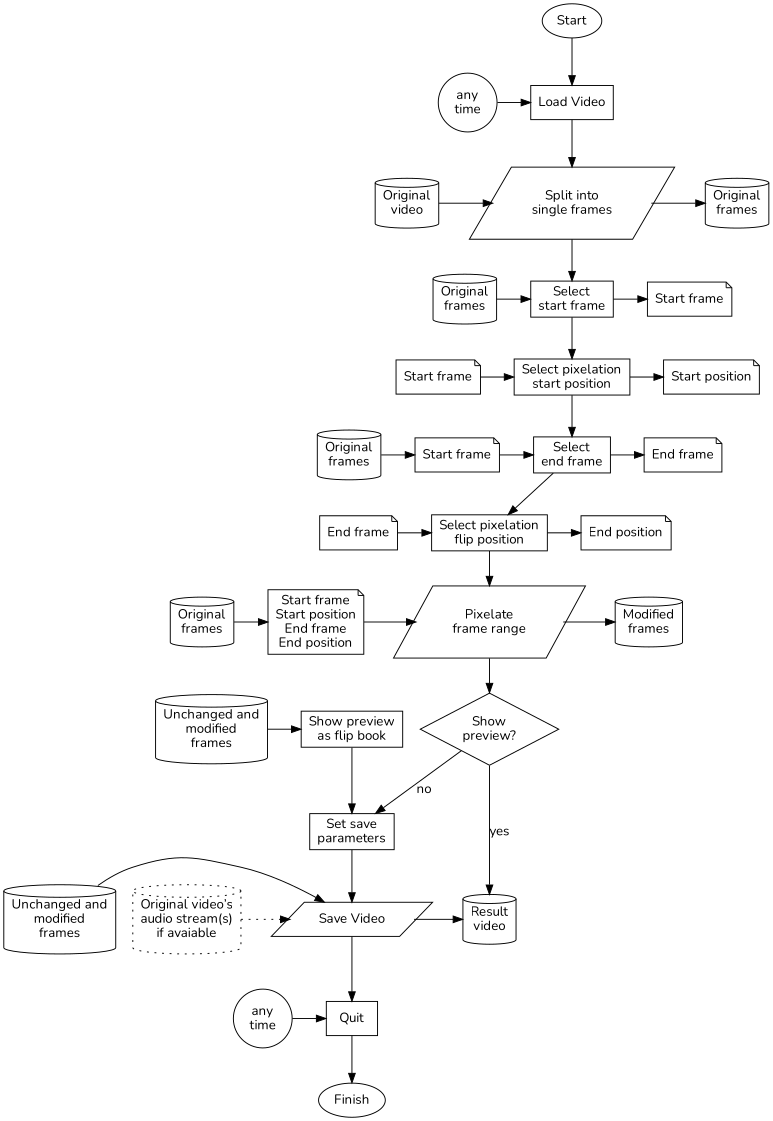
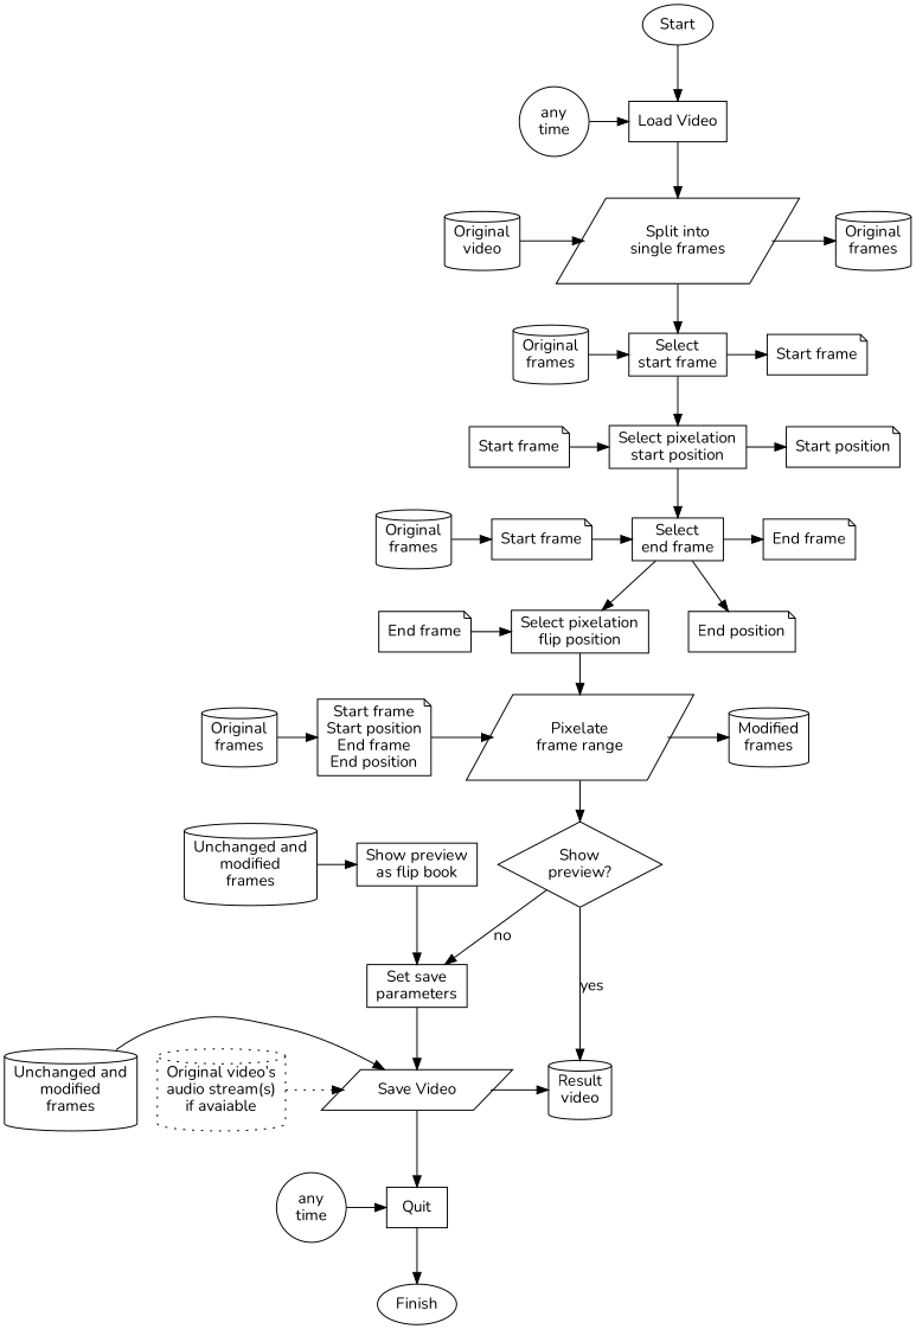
  digraph {
    fontname=Nunito
    node [fontname=Nunito shape=cylinder]
    edge [fontname=Nunito]
    n1 [label="Split into\nsingle frames" shape=parallelogram]
    n2 [label="Original\nvideo"]
    n3 [label="Original\nframes"]
    n4 [label="Select\nstart frame" shape=rect]
    n5 [label="Start frame" shape=note]
    n6 [label="Original\nframes"]
    n7 [label="Select pixelation\nstart position" shape=rect]
    n8 [label="Start frame" shape=note]
    n9 [label="Start position" shape=note]
    n10 [label="Select\nend frame" shape=rect]
    n11 [label="Start frame" shape=note]
    n12 [label="End frame" shape=note]
    n13 [label="Original\nframes"]
    n14 [label="Select pixelation\nflip position" shape=rect]
    n15 [label="End frame" shape=note]
    n16 [label="End position" shape=note]
    n17 [label="Pixelate\nframe range" shape=parallelogram]
    n18 [label="Start frame\nStart position\nEnd frame\nEnd position" shape=note]
    n19 [label="Original\nframes"]
    n20 [label="Modified\nframes"]
    n21 [label="Show preview\nas flip book" shape=rect]
    n22 [label="Unchanged and\nmodified\nframes"]
    n23 [label="Save Video" shape=parallelogram]
    n24 [label="Unchanged and\nmodified\nframes"]
    n25 [label="Original video’s\naudio stream(s)\nif avaiable" style=dotted]
    n26 [label="Result\nvideo"]
    n27 [label="Load Video" shape=rect]
    n28 [label="any\ntime" shape=circle]
    n29 [label=Quit shape=rect]
    n30 [label="any\ntime" shape=circle]
    n31 [label="Show\npreview?" shape=diamond]
    n32 [label="Set save\nparameters" shape=rect]
    Finish [shape=""]
    Start [shape=""]
    subgraph sub_1 {
      rank=same
      n1
      n2
      n3
    }
    subgraph sub_2 {
      rank=same
      n4
      n5
    }
    subgraph sub_3 {
      rank=same
      n4
      n5
      n6
    }
    subgraph sub_4 {
      rank=same
      n7
      n8
      n9
    }
    subgraph sub_5 {
      rank=same
      n10
      n11
      n12
      n13
    }
    subgraph sub_6 {
      rank=same
      n14
      n15
      n16
    }
    subgraph sub_7 {
      rank=same
      n17
      n18
      n19
      n20
    }
    subgraph sub_8 {
      rank=same
      n21
      n22
    }
    subgraph sub_9 {
      rank=same
      n23
      n24
      n25
      n26
    }
    subgraph sub_10 {
      rank=same
      n27
      n28
    }
    subgraph sub_11 {
      rank=same
      n29
      n30
    }
    n1 -> n3
    n1 -> n4
    n2 -> n1
    n4 -> n5
    n4 -> n7
    n6 -> n4
    n7 -> n9
    n7 -> n10
    n8 -> n7
    n10 -> n12
    n10 -> n14
    n11 -> n10
    n13 -> n11
-   n14 -> n16
+   n10 -> n16
    n14 -> n17
    n15 -> n14
    n17 -> n20
    n17 -> n31
    n18 -> n17
    n19 -> n18
    n21 -> n32
    n22 -> n21
    n23 -> n26
    n23 -> n29
    n24 -> n23
    n25 -> n23 [style=dotted]
    n27 -> n1
    n28 -> n27
    n29 -> Finish
    n30 -> n29
    n31 -> n26 [label=yes]
    n31 -> n32 [label=no]
    n32 -> n23
    Start -> n27
  }
